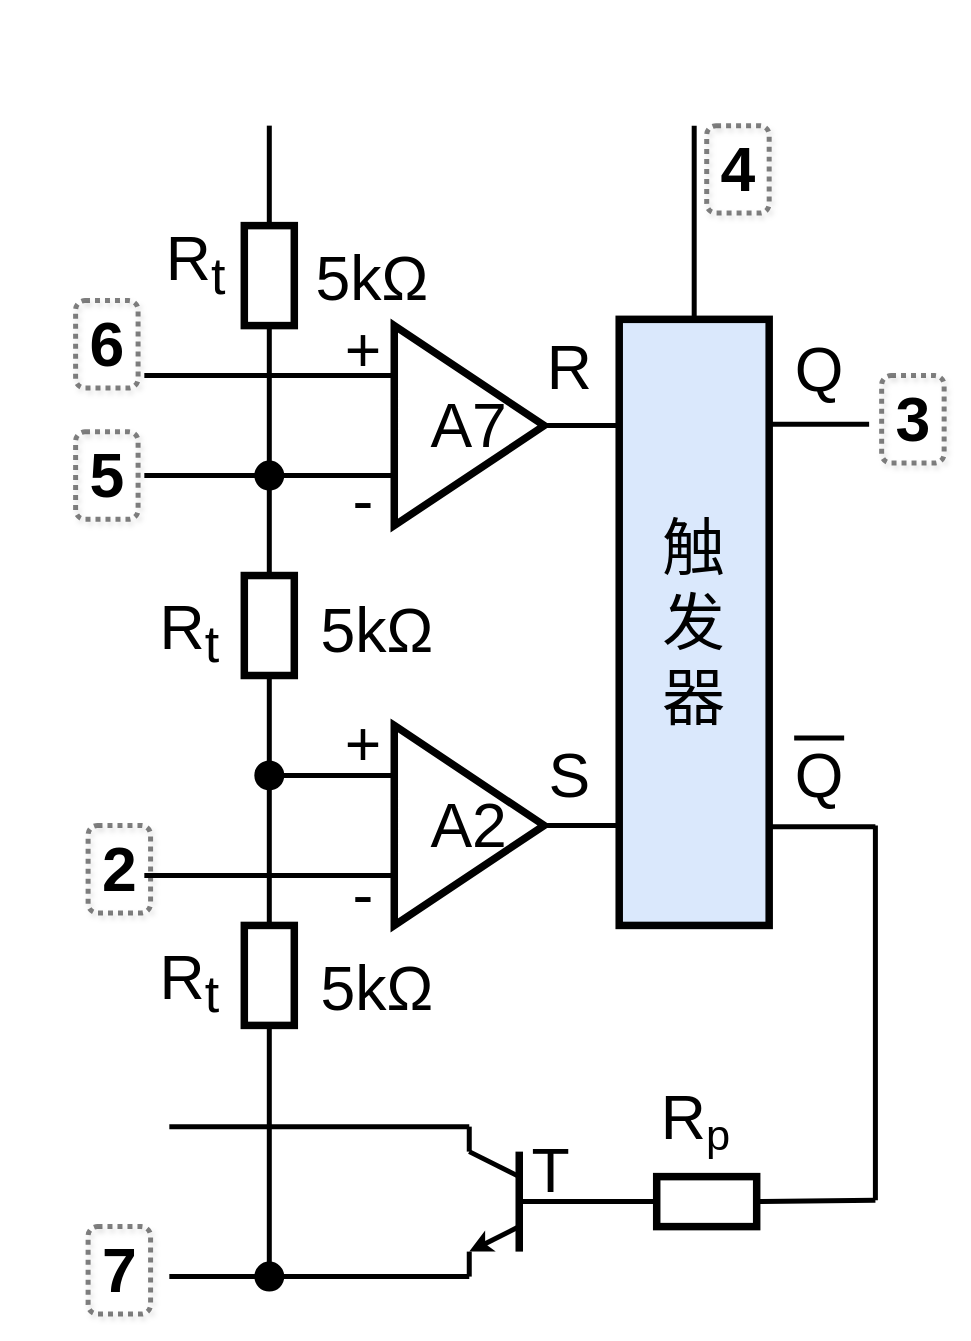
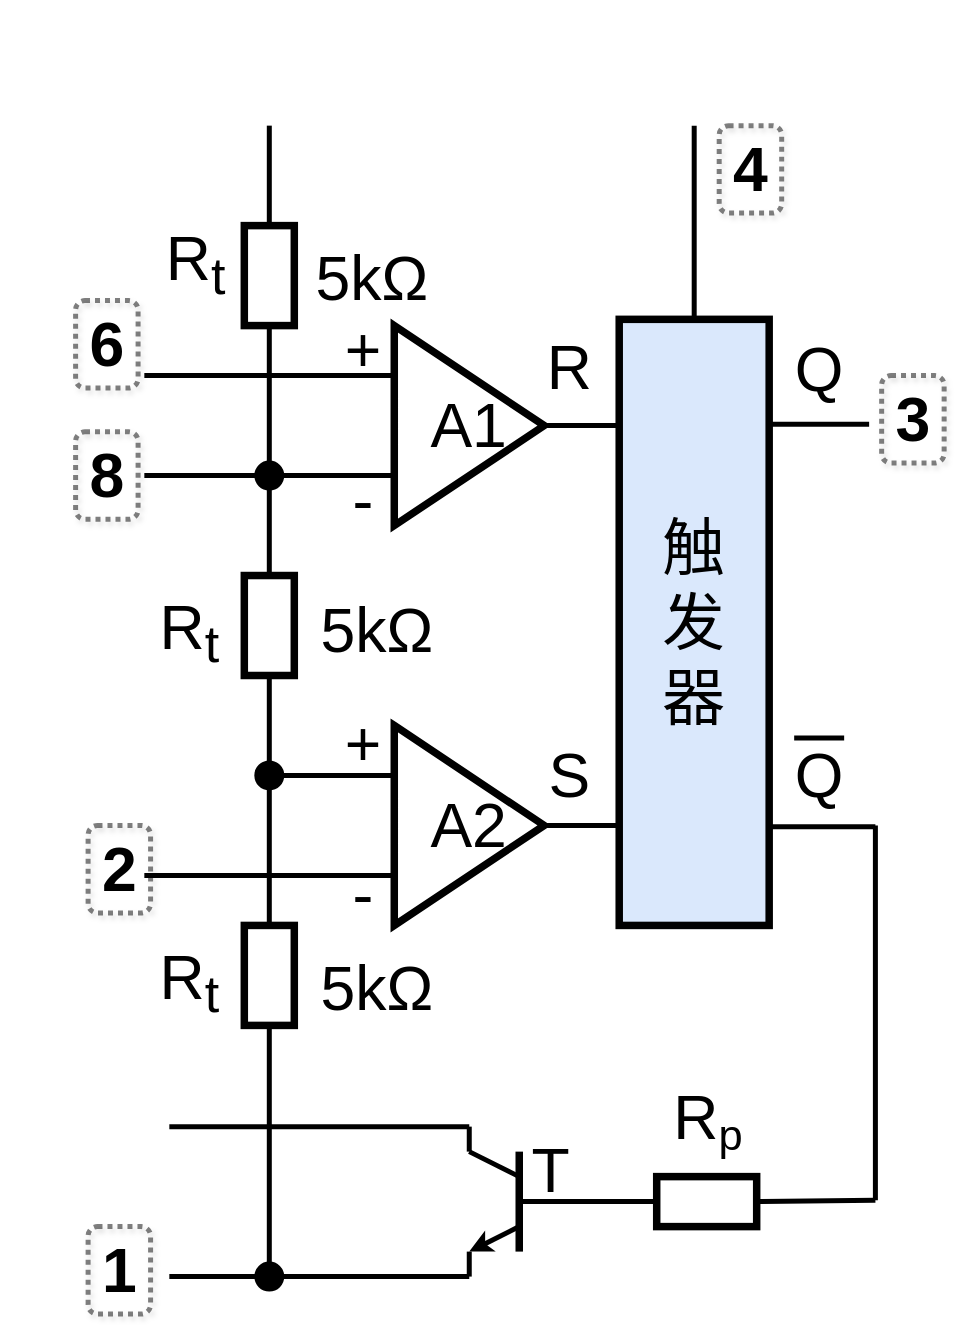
  <mxCell id="0" />
  <mxCell id="1" parent="0" />
  <mxCell id="2" value="" style="ellipse;whiteSpace=wrap;html=1;aspect=fixed;labelBackgroundColor=#000000;labelBorderColor=default;" parent="1" vertex="1"><mxGeometry as="geometry" x="20" y="20" /></mxCell>
- <mxCell id="3" value="&lt;font style=&quot;font-size: 50px;&quot;&gt;A7&lt;/font&gt;" style="triangle;whiteSpace=wrap;html=1;strokeWidth=6;" parent="1" vertex="1"><mxGeometry x="315" y="260" width="120" height="160" as="geometry" /></mxCell>
+ <mxCell id="3" value="&lt;font style=&quot;font-size: 50px;&quot;&gt;A1&lt;/font&gt;" style="triangle;whiteSpace=wrap;html=1;strokeWidth=6;" parent="1" vertex="1"><mxGeometry x="315" y="260" width="120" height="160" as="geometry" /></mxCell>
  <mxCell id="4" value="" style="endArrow=none;html=1;rounded=0;exitX=0;exitY=0.25;exitDx=0;exitDy=0;strokeWidth=4;" parent="1" source="3" edge="1"><mxGeometry width="50" height="50" relative="1" as="geometry"><mxPoint x="355" y="380" as="sourcePoint" /><mxPoint x="115" y="300" as="targetPoint" /></mxGeometry></mxCell>
  <mxCell id="5" value="" style="endArrow=none;html=1;rounded=0;exitX=0;exitY=0.75;exitDx=0;exitDy=0;strokeWidth=4;" parent="1" source="3" edge="1"><mxGeometry width="50" height="50" relative="1" as="geometry"><mxPoint x="335" y="380" as="sourcePoint" /><mxPoint x="115" y="380" as="targetPoint" /></mxGeometry></mxCell>
  <mxCell id="6" value="" style="endArrow=none;html=1;rounded=0;entryX=1;entryY=0.5;entryDx=0;entryDy=0;strokeWidth=4;" parent="1" target="3" edge="1"><mxGeometry width="50" height="50" relative="1" as="geometry"><mxPoint x="495" y="340" as="sourcePoint" /><mxPoint x="295" y="400" as="targetPoint" /></mxGeometry></mxCell>
  <mxCell id="7" value="&lt;font style=&quot;font-size: 50px;&quot;&gt;+&lt;/font&gt;" style="text;html=1;align=center;verticalAlign=middle;resizable=0;points=[];autosize=1;strokeColor=none;fillColor=none;strokeWidth=4;" parent="1" vertex="1"><mxGeometry x="265" y="245" width="50" height="70" as="geometry" /></mxCell>
  <mxCell id="8" value="&lt;font style=&quot;font-size: 50px;&quot;&gt;-&lt;/font&gt;" style="text;html=1;align=center;verticalAlign=middle;resizable=0;points=[];autosize=1;strokeColor=none;fillColor=none;strokeWidth=4;" parent="1" vertex="1"><mxGeometry x="270" y="365" width="40" height="70" as="geometry" /></mxCell>
  <mxCell id="9" value="&lt;font style=&quot;font-size: 50px;&quot;&gt;A2&lt;/font&gt;" style="triangle;whiteSpace=wrap;html=1;strokeWidth=6;" parent="1" vertex="1"><mxGeometry x="315" y="580" width="120" height="160" as="geometry" /></mxCell>
  <mxCell id="10" value="" style="endArrow=none;html=1;rounded=0;exitX=0;exitY=0.25;exitDx=0;exitDy=0;strokeWidth=4;" parent="1" source="9" edge="1"><mxGeometry width="50" height="50" relative="1" as="geometry"><mxPoint x="355" y="700" as="sourcePoint" /><mxPoint x="215" y="620" as="targetPoint" /></mxGeometry></mxCell>
  <mxCell id="11" value="" style="endArrow=none;html=1;rounded=0;exitX=0;exitY=0.75;exitDx=0;exitDy=0;strokeWidth=4;" parent="1" source="9" edge="1"><mxGeometry width="50" height="50" relative="1" as="geometry"><mxPoint x="335" y="700" as="sourcePoint" /><mxPoint x="115" y="700" as="targetPoint" /></mxGeometry></mxCell>
  <mxCell id="12" value="" style="endArrow=none;html=1;rounded=0;entryX=1;entryY=0.5;entryDx=0;entryDy=0;strokeWidth=4;" parent="1" target="9" edge="1"><mxGeometry width="50" height="50" relative="1" as="geometry"><mxPoint x="495" y="660" as="sourcePoint" /><mxPoint x="295" y="720" as="targetPoint" /></mxGeometry></mxCell>
  <mxCell id="13" value="" style="rounded=0;whiteSpace=wrap;html=1;direction=south;strokeWidth=6;" parent="1" vertex="1"><mxGeometry x="195" y="180" width="40" height="80" as="geometry" /></mxCell>
  <mxCell id="14" value="" style="rounded=0;whiteSpace=wrap;html=1;direction=south;fontStyle=1;strokeWidth=6;" parent="1" vertex="1"><mxGeometry x="195" y="460" width="40" height="80" as="geometry" /></mxCell>
  <mxCell id="15" value="" style="rounded=0;whiteSpace=wrap;html=1;direction=south;strokeWidth=6;" parent="1" vertex="1"><mxGeometry x="195" y="740" width="40" height="80" as="geometry" /></mxCell>
  <mxCell id="16" value="" style="endArrow=none;html=1;rounded=0;entryX=1;entryY=0.5;entryDx=0;entryDy=0;exitX=0;exitY=0.5;exitDx=0;exitDy=0;strokeWidth=4;" parent="1" source="14" target="13" edge="1"><mxGeometry width="50" height="50" relative="1" as="geometry"><mxPoint x="375" y="400" as="sourcePoint" /><mxPoint x="475" y="300" as="targetPoint" /></mxGeometry></mxCell>
  <mxCell id="17" value="" style="endArrow=none;html=1;rounded=0;entryX=1;entryY=0.5;entryDx=0;entryDy=0;exitX=0;exitY=0.5;exitDx=0;exitDy=0;strokeWidth=4;" parent="1" source="15" target="14" edge="1"><mxGeometry width="50" height="50" relative="1" as="geometry"><mxPoint x="235" y="480" as="sourcePoint" /><mxPoint x="235" y="280" as="targetPoint" /></mxGeometry></mxCell>
  <mxCell id="18" value="" style="ellipse;whiteSpace=wrap;html=1;aspect=fixed;fillColor=#000000;strokeWidth=4;" parent="1" vertex="1"><mxGeometry x="205" y="370" width="20" height="20" as="geometry" /></mxCell>
  <mxCell id="19" value="" style="ellipse;whiteSpace=wrap;html=1;aspect=fixed;fillColor=#000000;strokeWidth=4;" parent="1" vertex="1"><mxGeometry x="205" y="610" width="20" height="20" as="geometry" /></mxCell>
  <mxCell id="20" value="&lt;font style=&quot;font-size: 50px;&quot;&gt;触&lt;br&gt;发&lt;br&gt;器&lt;/font&gt;" style="rounded=0;whiteSpace=wrap;html=1;direction=south;strokeWidth=6;fillColor=#dae8fc;" parent="1" vertex="1"><mxGeometry x="495" y="255" width="120" height="485" as="geometry" /></mxCell>
  <mxCell id="21" value="&lt;font style=&quot;font-size: 50px;&quot;&gt;+&lt;/font&gt;" style="text;html=1;align=center;verticalAlign=middle;resizable=0;points=[];autosize=1;strokeColor=none;fillColor=none;strokeWidth=4;" parent="1" vertex="1"><mxGeometry x="265" y="560" width="50" height="70" as="geometry" /></mxCell>
  <mxCell id="22" value="&lt;font style=&quot;font-size: 50px;&quot;&gt;-&lt;/font&gt;" style="text;html=1;align=center;verticalAlign=middle;resizable=0;points=[];autosize=1;strokeColor=none;fillColor=none;strokeWidth=4;" parent="1" vertex="1"><mxGeometry x="270" y="680" width="40" height="70" as="geometry" /></mxCell>
  <mxCell id="23" value="" style="endArrow=none;html=1;rounded=0;entryX=0;entryY=0.5;entryDx=0;entryDy=0;strokeWidth=4;" parent="1" target="20" edge="1"><mxGeometry width="50" height="50" relative="1" as="geometry"><mxPoint x="555" y="100" as="sourcePoint" /><mxPoint x="435" y="400" as="targetPoint" /></mxGeometry></mxCell>
  <mxCell id="24" value="" style="endArrow=none;html=1;rounded=0;entryX=0;entryY=0.5;entryDx=0;entryDy=0;strokeWidth=4;" parent="1" target="13" edge="1"><mxGeometry width="50" height="50" relative="1" as="geometry"><mxPoint x="215" y="100" as="sourcePoint" /><mxPoint x="435" y="400" as="targetPoint" /></mxGeometry></mxCell>
  <mxCell id="25" value="" style="endArrow=none;html=1;rounded=0;entryX=0.173;entryY=0.018;entryDx=0;entryDy=0;entryPerimeter=0;strokeWidth=4;" parent="1" target="20" edge="1"><mxGeometry width="50" height="50" relative="1" as="geometry"><mxPoint x="695" y="339" as="sourcePoint" /><mxPoint x="575" y="400" as="targetPoint" /></mxGeometry></mxCell>
  <mxCell id="26" value="" style="endArrow=none;html=1;rounded=0;entryX=0.837;entryY=0;entryDx=0;entryDy=0;entryPerimeter=0;strokeWidth=4;" parent="1" target="20" edge="1"><mxGeometry width="50" height="50" relative="1" as="geometry"><mxPoint x="700" y="661" as="sourcePoint" /><mxPoint x="625" y="655.065" as="targetPoint" /></mxGeometry></mxCell>
  <mxCell id="27" value="" style="endArrow=none;html=1;rounded=0;strokeWidth=4;" parent="1" edge="1"><mxGeometry width="50" height="50" relative="1" as="geometry"><mxPoint x="700" y="960" as="sourcePoint" /><mxPoint x="700" y="660" as="targetPoint" /></mxGeometry></mxCell>
  <mxCell id="28" value="" style="endArrow=none;html=1;rounded=0;strokeWidth=4;entryX=1;entryY=0.5;entryDx=0;entryDy=0;" parent="1" target="54" edge="1"><mxGeometry width="50" height="50" relative="1" as="geometry"><mxPoint x="415" y="961" as="sourcePoint" /><mxPoint x="500" y="961" as="targetPoint" /></mxGeometry></mxCell>
  <mxCell id="29" value="" style="endArrow=none;html=1;rounded=0;strokeWidth=6;" parent="1" edge="1"><mxGeometry width="50" height="50" relative="1" as="geometry"><mxPoint x="415" y="1001" as="sourcePoint" /><mxPoint x="415" y="921" as="targetPoint" /></mxGeometry></mxCell>
  <mxCell id="30" value="" style="endArrow=none;html=1;rounded=0;strokeWidth=4;" parent="1" edge="1"><mxGeometry width="50" height="50" relative="1" as="geometry"><mxPoint x="415" y="941" as="sourcePoint" /><mxPoint x="375" y="921" as="targetPoint" /></mxGeometry></mxCell>
  <mxCell id="31" value="" style="endArrow=classic;html=1;rounded=0;strokeWidth=4;" parent="1" edge="1"><mxGeometry width="50" height="50" relative="1" as="geometry"><mxPoint x="415" y="981" as="sourcePoint" /><mxPoint x="375" y="1001" as="targetPoint" /></mxGeometry></mxCell>
  <mxCell id="32" value="" style="endArrow=none;html=1;rounded=0;strokeWidth=4;" parent="1" edge="1"><mxGeometry width="50" height="50" relative="1" as="geometry"><mxPoint x="375" y="921" as="sourcePoint" /><mxPoint x="375" y="901" as="targetPoint" /></mxGeometry></mxCell>
  <mxCell id="33" value="" style="endArrow=none;html=1;rounded=0;strokeWidth=4;" parent="1" edge="1"><mxGeometry width="50" height="50" relative="1" as="geometry"><mxPoint x="375" y="1001" as="sourcePoint" /><mxPoint x="375" y="1021" as="targetPoint" /></mxGeometry></mxCell>
  <mxCell id="34" value="" style="endArrow=none;html=1;rounded=0;strokeWidth=4;" parent="1" edge="1"><mxGeometry width="50" height="50" relative="1" as="geometry"><mxPoint x="375" y="1021" as="sourcePoint" /><mxPoint x="135" y="1021" as="targetPoint" /></mxGeometry></mxCell>
  <mxCell id="35" value="" style="endArrow=none;html=1;rounded=0;strokeWidth=4;" parent="1" edge="1"><mxGeometry width="50" height="50" relative="1" as="geometry"><mxPoint x="375" y="901" as="sourcePoint" /><mxPoint x="135" y="901" as="targetPoint" /></mxGeometry></mxCell>
  <mxCell id="36" value="" style="endArrow=none;html=1;rounded=0;entryX=1;entryY=0.5;entryDx=0;entryDy=0;strokeWidth=4;" parent="1" source="38" target="15" edge="1"><mxGeometry width="50" height="50" relative="1" as="geometry"><mxPoint x="215" y="1040" as="sourcePoint" /><mxPoint x="395" y="830" as="targetPoint" /></mxGeometry></mxCell>
  <mxCell id="37" value="" style="endArrow=none;html=1;rounded=0;entryX=1;entryY=0.5;entryDx=0;entryDy=0;strokeWidth=4;" parent="1" target="38" edge="1"><mxGeometry width="50" height="50" relative="1" as="geometry"><mxPoint x="215" y="1021" as="sourcePoint" /><mxPoint x="215" y="801" as="targetPoint" /></mxGeometry></mxCell>
  <mxCell id="38" value="" style="ellipse;whiteSpace=wrap;html=1;aspect=fixed;fillColor=#000000;strokeWidth=4;" parent="1" vertex="1"><mxGeometry x="205" y="1011" width="20" height="20" as="geometry" /></mxCell>
  <mxCell id="39" value="&lt;font style=&quot;font-size: 50px;&quot;&gt;6&lt;/font&gt;" style="text;html=1;align=center;verticalAlign=middle;resizable=0;points=[];autosize=1;strokeColor=default;fillColor=none;rounded=1;fontStyle=1;strokeWidth=4;dashed=1;opacity=50;shadow=1;glass=1;dashPattern=1 1;" parent="1" vertex="1"><mxGeometry x="60" y="240" width="50" height="70" as="geometry" /></mxCell>
- <mxCell id="40" value="&lt;font style=&quot;font-size: 50px;&quot;&gt;&lt;b&gt;5&lt;/b&gt;&lt;/font&gt;" style="text;html=1;align=center;verticalAlign=middle;resizable=0;points=[];autosize=1;strokeColor=default;fillColor=none;strokeWidth=4;dashed=1;opacity=50;rounded=1;shadow=1;glass=1;dashPattern=1 1;" parent="1" vertex="1"><mxGeometry x="60" y="345" width="50" height="70" as="geometry" /></mxCell>
+ <mxCell id="40" value="&lt;font style=&quot;font-size: 50px;&quot;&gt;&lt;b&gt;8&lt;/b&gt;&lt;/font&gt;" style="text;html=1;align=center;verticalAlign=middle;resizable=0;points=[];autosize=1;strokeColor=default;fillColor=none;strokeWidth=4;dashed=1;opacity=50;rounded=1;shadow=1;glass=1;dashPattern=1 1;" parent="1" vertex="1"><mxGeometry x="60" y="345" width="50" height="70" as="geometry" /></mxCell>
  <mxCell id="41" value="&lt;font style=&quot;font-size: 50px;&quot;&gt;&lt;b&gt;2&lt;/b&gt;&lt;/font&gt;" style="text;html=1;align=center;verticalAlign=middle;resizable=0;points=[];autosize=1;strokeColor=default;fillColor=none;strokeWidth=4;dashed=1;opacity=50;rounded=1;shadow=1;glass=1;dashPattern=1 1;" parent="1" vertex="1"><mxGeometry x="70" y="660" width="50" height="70" as="geometry" /></mxCell>
- <mxCell id="42" value="&lt;font style=&quot;font-size: 50px;&quot;&gt;&lt;b&gt;7&lt;/b&gt;&lt;/font&gt;" style="text;html=1;align=center;verticalAlign=middle;resizable=0;points=[];autosize=1;strokeColor=default;fillColor=none;strokeWidth=4;dashed=1;opacity=50;rounded=1;shadow=1;glass=1;dashPattern=1 1;" parent="1" vertex="1"><mxGeometry x="70" y="981" width="50" height="70" as="geometry" /></mxCell>
+ <mxCell id="42" value="&lt;font style=&quot;font-size: 50px;&quot;&gt;&lt;b&gt;1&lt;/b&gt;&lt;/font&gt;" style="text;html=1;align=center;verticalAlign=middle;resizable=0;points=[];autosize=1;strokeColor=default;fillColor=none;strokeWidth=4;dashed=1;opacity=50;rounded=1;shadow=1;glass=1;dashPattern=1 1;" parent="1" vertex="1"><mxGeometry x="70" y="981" width="50" height="70" as="geometry" /></mxCell>
  <mxCell id="43" value="&lt;font style=&quot;font-size: 50px;&quot;&gt;R&lt;sub&gt;t&lt;/sub&gt;&lt;/font&gt;" style="text;html=1;align=center;verticalAlign=middle;resizable=0;points=[];autosize=1;strokeColor=none;fillColor=none;strokeWidth=4;" parent="1" vertex="1"><mxGeometry x="123" y="170" width="66" height="81" as="geometry" /></mxCell>
  <mxCell id="44" value="&lt;font style=&quot;font-size: 50px;&quot;&gt;R&lt;sub&gt;t&lt;/sub&gt;&lt;/font&gt;" style="text;html=1;align=center;verticalAlign=middle;resizable=0;points=[];autosize=1;strokeColor=none;fillColor=none;strokeWidth=4;" parent="1" vertex="1"><mxGeometry x="118" y="465" width="66" height="81" as="geometry" /></mxCell>
  <mxCell id="45" value="&lt;font style=&quot;font-size: 50px;&quot;&gt;R&lt;sub&gt;t&lt;/sub&gt;&lt;/font&gt;" style="text;html=1;align=center;verticalAlign=middle;resizable=0;points=[];autosize=1;strokeColor=none;fillColor=none;strokeWidth=4;" parent="1" vertex="1"><mxGeometry x="118" y="745" width="66" height="81" as="geometry" /></mxCell>
  <mxCell id="46" value="&lt;font style=&quot;font-size: 50px;&quot;&gt;R&lt;/font&gt;" style="text;html=1;align=center;verticalAlign=middle;resizable=0;points=[];autosize=1;strokeColor=none;fillColor=none;strokeWidth=4;" parent="1" vertex="1"><mxGeometry x="425" y="258" width="60" height="70" as="geometry" /></mxCell>
  <mxCell id="47" value="&lt;span style=&quot;font-size: 50px;&quot;&gt;S&lt;/span&gt;" style="text;html=1;align=center;verticalAlign=middle;resizable=0;points=[];autosize=1;strokeColor=none;fillColor=none;strokeWidth=4;" parent="1" vertex="1"><mxGeometry x="425" y="585" width="60" height="70" as="geometry" /></mxCell>
  <mxCell id="48" value="&lt;span style=&quot;font-size: 50px;&quot;&gt;Q&lt;/span&gt;" style="text;html=1;align=center;verticalAlign=middle;resizable=0;points=[];autosize=1;strokeColor=none;fillColor=none;strokeWidth=4;" parent="1" vertex="1"><mxGeometry x="625" y="260" width="60" height="70" as="geometry" /></mxCell>
  <mxCell id="49" value="&lt;font style=&quot;font-size: 50px;&quot;&gt;Q&lt;/font&gt;" style="text;html=1;align=center;verticalAlign=middle;resizable=0;points=[];autosize=1;strokeColor=none;fillColor=none;strokeWidth=4;" parent="1" vertex="1"><mxGeometry x="625" y="585" width="60" height="70" as="geometry" /></mxCell>
  <mxCell id="50" value="" style="endArrow=none;html=1;rounded=0;strokeWidth=4;" parent="1" edge="1"><mxGeometry width="50" height="50" relative="1" as="geometry"><mxPoint x="675" y="590" as="sourcePoint" /><mxPoint x="635" y="590" as="targetPoint" /></mxGeometry></mxCell>
  <mxCell id="51" value="&lt;span style=&quot;font-size: 50px;&quot;&gt;T&lt;/span&gt;" style="text;html=1;align=center;verticalAlign=middle;resizable=0;points=[];autosize=1;strokeColor=none;fillColor=none;strokeWidth=4;" parent="1" vertex="1"><mxGeometry x="415" y="901" width="50" height="70" as="geometry" /></mxCell>
- <mxCell id="52" value="&lt;font style=&quot;font-size: 50px;&quot;&gt;4&lt;/font&gt;" style="text;html=1;align=center;verticalAlign=middle;resizable=0;points=[];autosize=1;strokeColor=default;fillColor=none;rounded=1;fontStyle=1;strokeWidth=4;dashed=1;opacity=50;shadow=1;glass=1;dashPattern=1 1;" parent="1" vertex="1"><mxGeometry x="565" y="100" width="50" height="70" as="geometry" /></mxCell>
+ <mxCell id="52" value="&lt;font style=&quot;font-size: 50px;&quot;&gt;4&lt;/font&gt;" style="text;html=1;align=center;verticalAlign=middle;resizable=0;points=[];autosize=1;strokeColor=default;fillColor=none;rounded=1;fontStyle=1;strokeWidth=4;dashed=1;opacity=50;shadow=1;glass=1;dashPattern=1 1;" parent="1" vertex="1"><mxGeometry x="575" y="100" width="50" height="70" as="geometry" /></mxCell>
  <mxCell id="53" value="&lt;font style=&quot;font-size: 50px;&quot;&gt;3&lt;/font&gt;" style="text;html=1;align=center;verticalAlign=middle;resizable=0;points=[];autosize=1;strokeColor=default;fillColor=none;rounded=1;fontStyle=1;strokeWidth=4;dashed=1;opacity=50;shadow=1;glass=1;dashPattern=1 1;" parent="1" vertex="1"><mxGeometry x="705" y="300" width="50" height="70" as="geometry" /></mxCell>
  <mxCell id="54" value="" style="rounded=0;whiteSpace=wrap;html=1;direction=west;strokeWidth=6;" parent="1" vertex="1"><mxGeometry x="525" y="941" width="80" height="40" as="geometry" /></mxCell>
  <mxCell id="55" value="" style="endArrow=none;html=1;rounded=0;strokeWidth=4;exitX=0;exitY=0.5;exitDx=0;exitDy=0;" parent="1" source="54" edge="1"><mxGeometry width="50" height="50" relative="1" as="geometry"><mxPoint x="425" y="971" as="sourcePoint" /><mxPoint x="700" y="960" as="targetPoint" /></mxGeometry></mxCell>
- <mxCell id="56" value="&lt;span style=&quot;font-size: 50px;&quot;&gt;R&lt;/span&gt;&lt;span style=&quot;font-size: 41.667px;&quot;&gt;&lt;sub&gt;p&lt;/sub&gt;&lt;/span&gt;" style="text;html=1;align=center;verticalAlign=middle;resizable=0;points=[];autosize=1;strokeColor=none;fillColor=none;strokeWidth=4;" parent="1" vertex="1"><mxGeometry x="519" y="857" width="73" height="77" as="geometry" /></mxCell>
+ <mxCell id="56" value="&lt;span style=&quot;font-size: 50px;&quot;&gt;R&lt;/span&gt;&lt;span style=&quot;font-size: 41.667px;&quot;&gt;&lt;sub&gt;p&lt;/sub&gt;&lt;/span&gt;" style="text;html=1;align=center;verticalAlign=middle;resizable=0;points=[];autosize=1;strokeColor=none;fillColor=none;strokeWidth=4;" parent="1" vertex="1"><mxGeometry x="529" y="857" width="73" height="77" as="geometry" /></mxCell>
  <mxCell id="57" value="&lt;span style=&quot;font-size: 50px;&quot;&gt;5kΩ&lt;/span&gt;" style="text;html=1;align=center;verticalAlign=middle;resizable=0;points=[];autosize=1;strokeColor=none;fillColor=none;strokeWidth=4;" vertex="1" parent="1"><mxGeometry x="243" y="186" width="108" height="72" as="geometry" /></mxCell>
  <mxCell id="58" value="&lt;span style=&quot;font-size: 50px;&quot;&gt;5kΩ&lt;/span&gt;" style="text;html=1;align=center;verticalAlign=middle;resizable=0;points=[];autosize=1;strokeColor=none;fillColor=none;strokeWidth=4;" vertex="1" parent="1"><mxGeometry x="247" y="468" width="108" height="72" as="geometry" /></mxCell>
  <mxCell id="59" value="&lt;span style=&quot;font-size: 50px;&quot;&gt;5kΩ&lt;/span&gt;" style="text;html=1;align=center;verticalAlign=middle;resizable=0;points=[];autosize=1;strokeColor=none;fillColor=none;strokeWidth=4;" vertex="1" parent="1"><mxGeometry x="247" y="754" width="108" height="72" as="geometry" /></mxCell>
